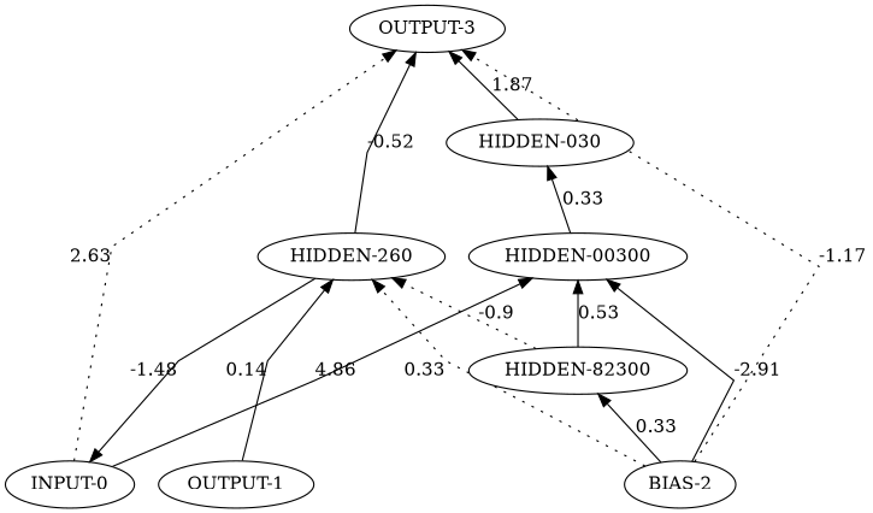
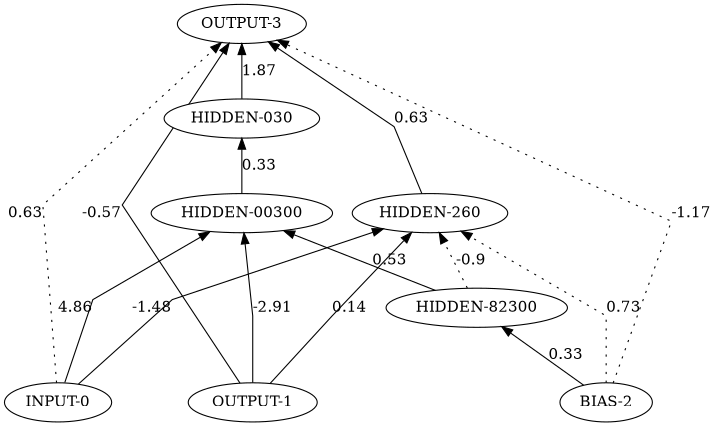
  digraph {
    rankdir=BT
    splines=line
    node [color=black fillcolor=white style=filled]
    edge [style=solid]
    n1 [label="INPUT-0"]
    n2 [label="OUTPUT-1"]
    n3 [label="BIAS-2"]
    n4 [label="OUTPUT-3"]
    n5 [label="HIDDEN-260"]
    n6 [label="HIDDEN-00300"]
    n7 [label="HIDDEN-82300"]
    n8 [label="HIDDEN-030"]
    subgraph sub_1 {
      rank=min
      n1
      n2
      n3
    }
    subgraph sub_2 {
      rank=max
      n4
    }
-   n1 -> n4 [label=2.63 style=dotted]
-   n5 -> n1 [label=-1.48]
+   n1 -> n4 [label=0.63 style=dotted]
+   n1 -> n5 [label=-1.48]
    n1 -> n6 [label=4.86]
+   n2 -> n4 [label=-0.57]
    n2 -> n5 [label=0.14]
-   n3 -> n6 [label=-2.91]
+   n2 -> n6 [label=-2.91]
    n3 -> n4 [label=-1.17 style=dotted]
-   n3 -> n5 [label=0.33 style=dotted]
+   n3 -> n5 [label=0.73 style=dotted]
    n3 -> n7 [label=0.33]
-   n5 -> n4 [label=-0.52]
+   n5 -> n4 [label=0.63]
    n6 -> n8 [label=0.33]
    n7 -> n5 [label=-0.9 style=dotted]
    n7 -> n6 [label=0.53]
    n8 -> n4 [label=1.87]
  }
